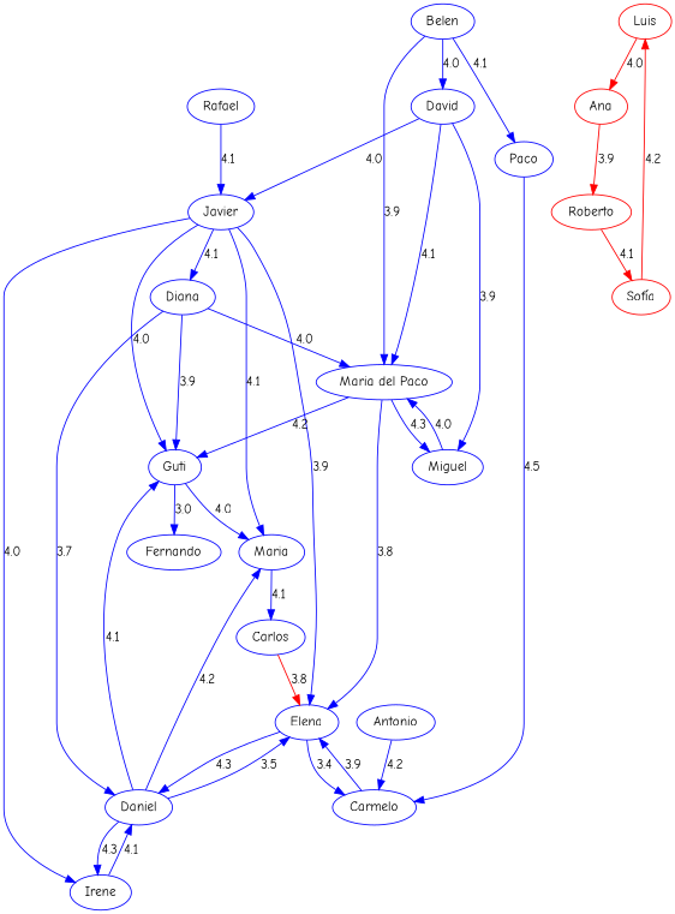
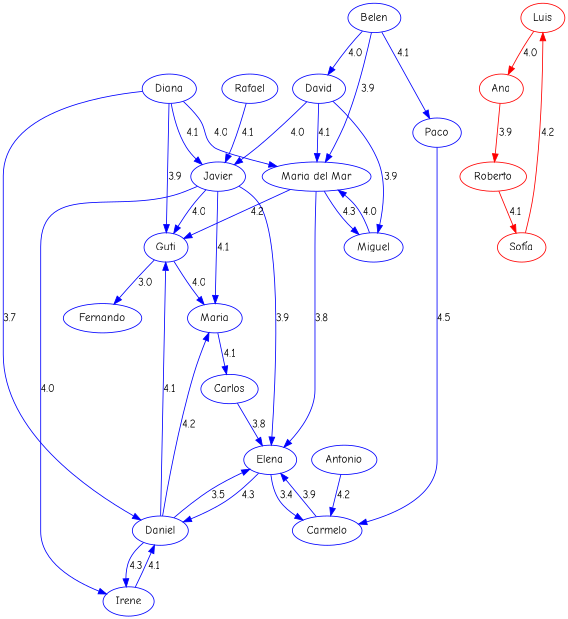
  strict digraph {
    fontname="Comic Neue"
    node [color=blue fontname="Comic Neue"]
    edge [color=blue fontname="Comic Neue"]
    n1 [label=Diana]
    n2 [label=Guti]
    n3 [label=Daniel]
    n4 [label=Javier]
-   n5 [label="Maria del Paco"]
+   n5 [label="Maria del Mar"]
    n6 [label=Fernando]
    n7 [label=Maria]
    n8 [label=Elena]
    n9 [label=Irene]
    n10 [label=Miguel]
    n11 [label=Carlos]
    n12 [label=David]
    n13 [label=Belen]
    n14 [label=Paco]
    n15 [label=Carmelo]
    n16 [label=Rafael]
    n17 [label=Antonio]
    n18 [color=red label=Luis]
    n19 [color=red label=Ana]
    n20 [color=red label=Roberto]
    n21 [color=red label="Sofía"]
    n1 -> n2 [label=3.9]
    n1 -> n3 [label=3.7]
-   n4 -> n1 [label=4.1]
+   n1 -> n4 [label=4.1]
    n1 -> n5 [label=4.0]
    n2 -> n6 [label=3.0]
    n2 -> n7 [label=4.0]
    n3 -> n2 [label=4.1]
    n3 -> n7 [label=4.2]
    n3 -> n8 [label=3.5]
    n3 -> n9 [label=4.3]
    n4 -> n2 [label=4.0]
    n4 -> n7 [label=4.1]
    n4 -> n8 [label=3.9]
    n4 -> n9 [label=4.0]
    n5 -> n2 [label=4.2]
    n5 -> n8 [label=3.8]
    n5 -> n10 [label=4.3]
    n7 -> n11 [label=4.1]
    n8 -> n3 [label=4.3]
    n8 -> n15 [label=3.4]
    n9 -> n3 [label=4.1]
    n10 -> n5 [label=4.0]
-   n11 -> n8 [color=red label=3.8]
+   n11 -> n8 [label=3.8]
    n12 -> n4 [label=4.0]
    n12 -> n5 [label=4.1]
    n12 -> n10 [label=3.9]
    n13 -> n5 [label=3.9]
    n13 -> n12 [label=4.0]
    n13 -> n14 [label=4.1]
    n14 -> n15 [label=4.5]
    n15 -> n8 [label=3.9]
    n16 -> n4 [label=4.1]
    n17 -> n15 [label=4.2]
    n18 -> n19 [color=red label=4.0]
    n19 -> n20 [color=red label=3.9]
    n20 -> n21 [color=red label=4.1]
    n21 -> n18 [color=red label=4.2]
  }
